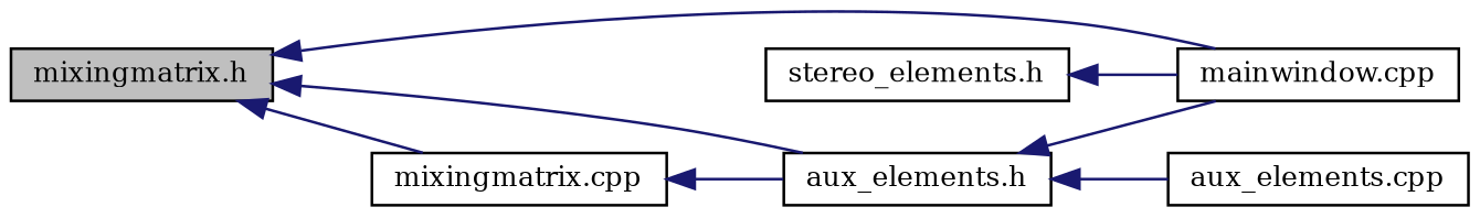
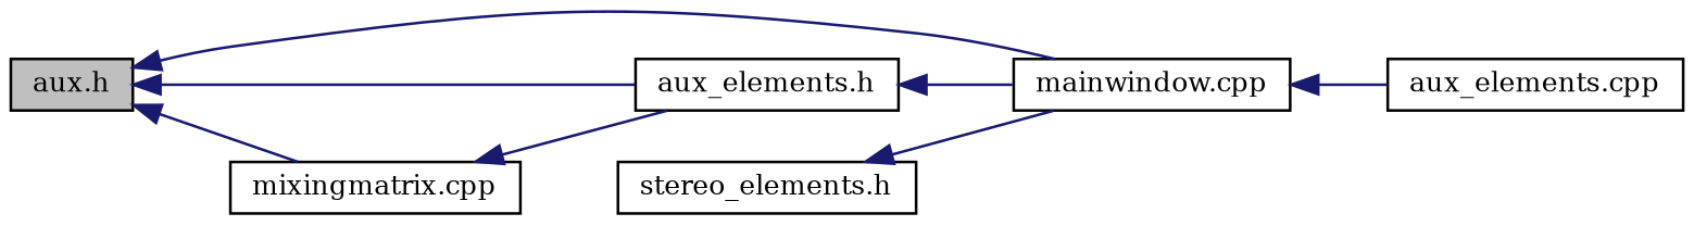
  digraph {
    fontname="DejaVu Serif"
    rankdir=LR
    node [color=black fillcolor=white fontname="DejaVu Serif" fontsize=10 shape=record style=filled]
    edge [color=midnightblue dir=back fontname="DejaVu Serif" fontsize=10 labelfontname=Helvetica labelfontsize=10 style=solid]
-   n1 [fillcolor=grey75 fontcolor=black height=0.2 label="mixingmatrix.h" width=0.4]
+   n1 [fillcolor=grey75 fontcolor=black height=0.2 label="aux.h" width=0.4]
    n2 [height=0.2 label="mainwindow.cpp" width=0.4]
    n3 [height=0.2 label="aux_elements.h" width=0.4]
    n4 [height=0.2 label="mixingmatrix.cpp" width=0.4]
    n5 [height=0.2 label="aux_elements.cpp" width=0.4]
    n6 [height=0.2 label="stereo_elements.h" width=0.4]
    n1 -> n2
    n1 -> n3
    n1 -> n4
    n3 -> n2
-   n3 -> n5
+   n2 -> n5
    n4 -> n3
    n6 -> n2
  }
